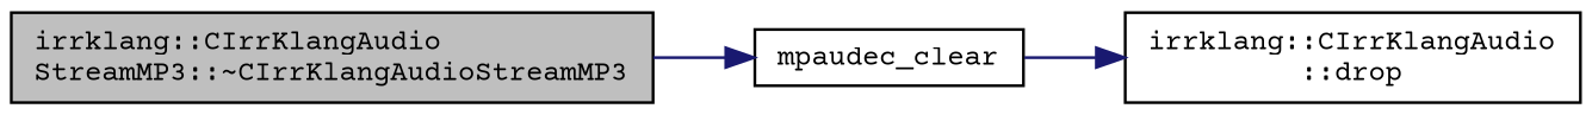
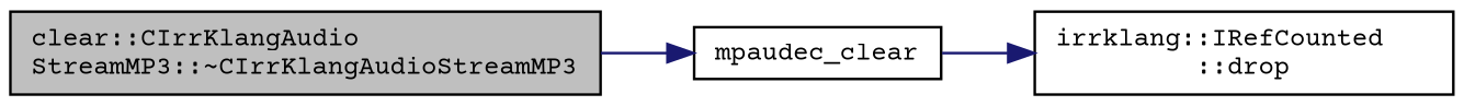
  digraph {
    fontname="Courier Prime"
    rankdir=LR
    node [color=black fontname="Courier Prime" fontsize=10 shape=record]
    edge [color=midnightblue fontname="Courier Prime" fontsize=10 labelfontname=Helvetica labelfontsize=10 style=solid]
-   n1 [fillcolor=grey75 fontcolor=black height=0.2 label="irrklang::CIrrKlangAudio\lStreamMP3::~CIrrKlangAudioStreamMP3" style=filled width=0.4]
+   n1 [fillcolor=grey75 fontcolor=black height=0.2 label="clear::CIrrKlangAudio\lStreamMP3::~CIrrKlangAudioStreamMP3" style=filled width=0.4]
    n2 [height=0.2 label=mpaudec_clear width=0.4]
-   n3 [height=0.2 label="irrklang::CIrrKlangAudio\l::drop" width=0.4]
+   n3 [height=0.2 label="irrklang::IRefCounted\l::drop" width=0.4]
    n1 -> n2
    n2 -> n3
  }
